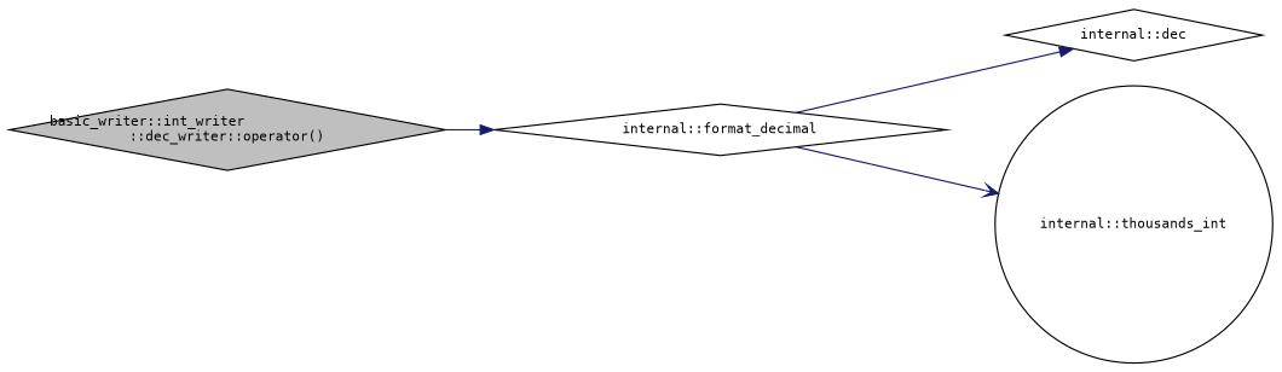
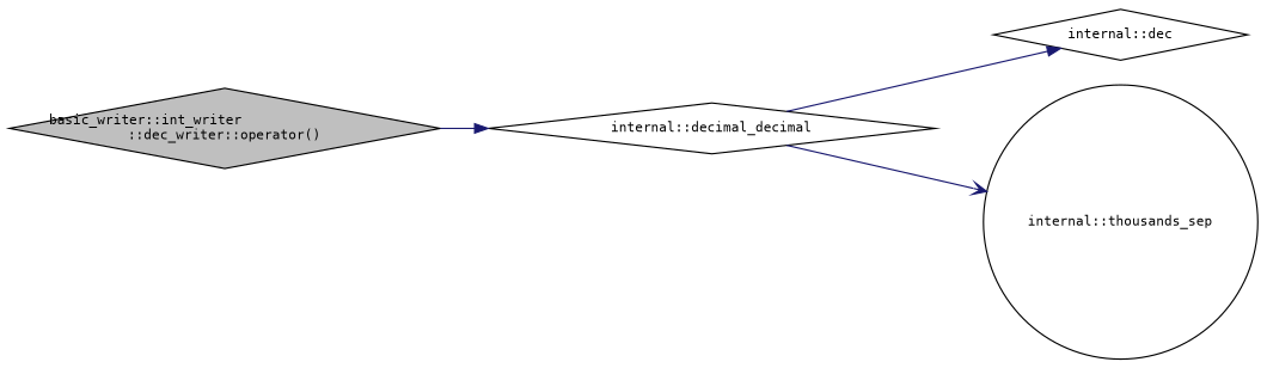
  digraph {
    fontname="DejaVu Sans Mono"
    rankdir=LR
    node [color=black fillcolor=white fontname="DejaVu Sans Mono" fontsize=10 shape=diamond style=filled]
    edge [arrowhead=normal color=midnightblue fontname="DejaVu Sans Mono" fontsize=10 labelfontname=Helvetica labelfontsize=10 style=solid]
    n1 [fillcolor=grey75 fontcolor=black height=0.2 label="basic_writer::int_writer\l::dec_writer::operator()" width=0.4]
-   n2 [height=0.2 label="internal::format_decimal" width=0.4]
+   n2 [height=0.2 label="internal::decimal_decimal" width=0.4]
    n3 [height=0.2 label="internal::dec" width=0.4]
-   n4 [height=0.2 label="internal::thousands_int" shape=circle width=0.4]
+   n4 [height=0.2 label="internal::thousands_sep" shape=circle width=0.4]
    n1 -> n2
    n2 -> n3
    n2 -> n4 [arrowhead=vee]
  }
